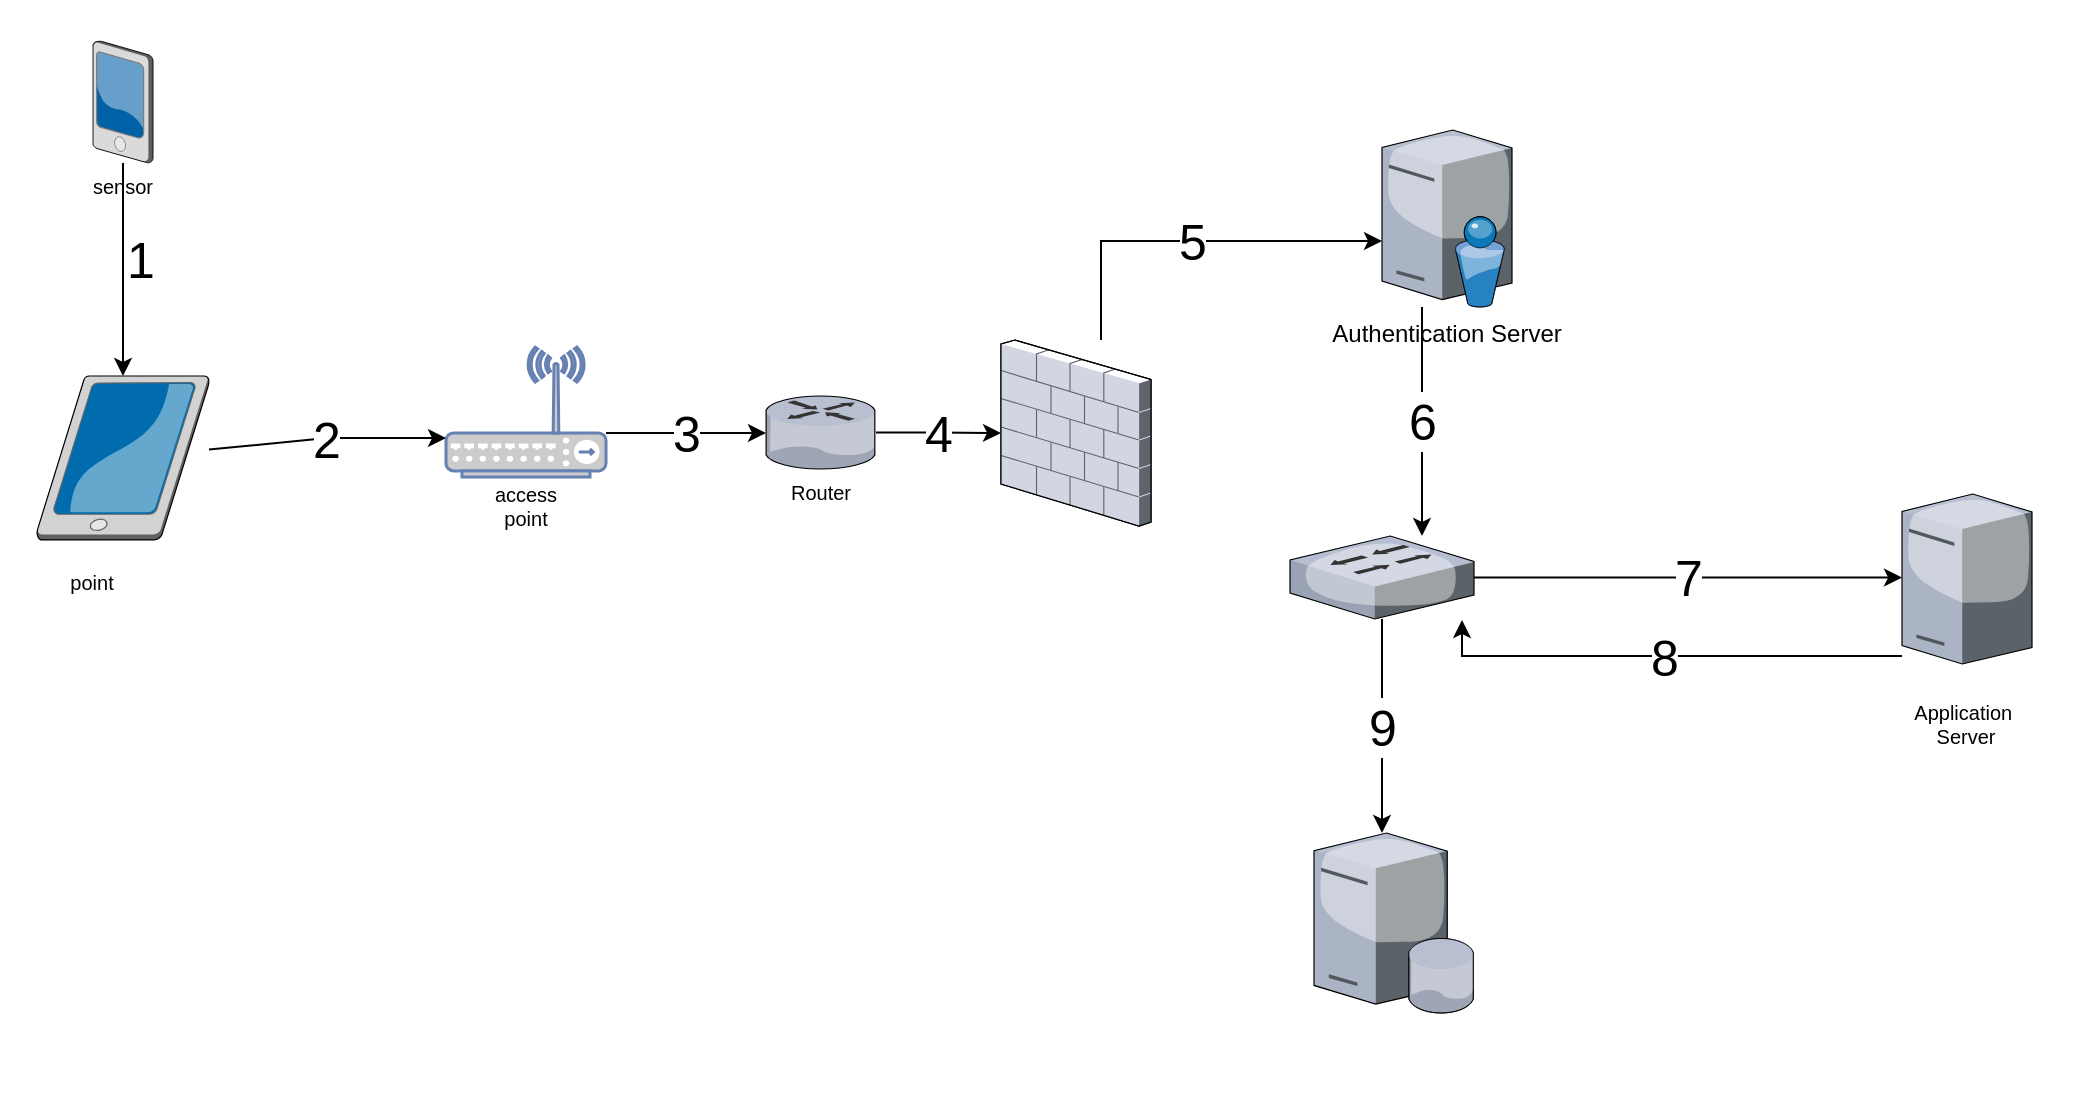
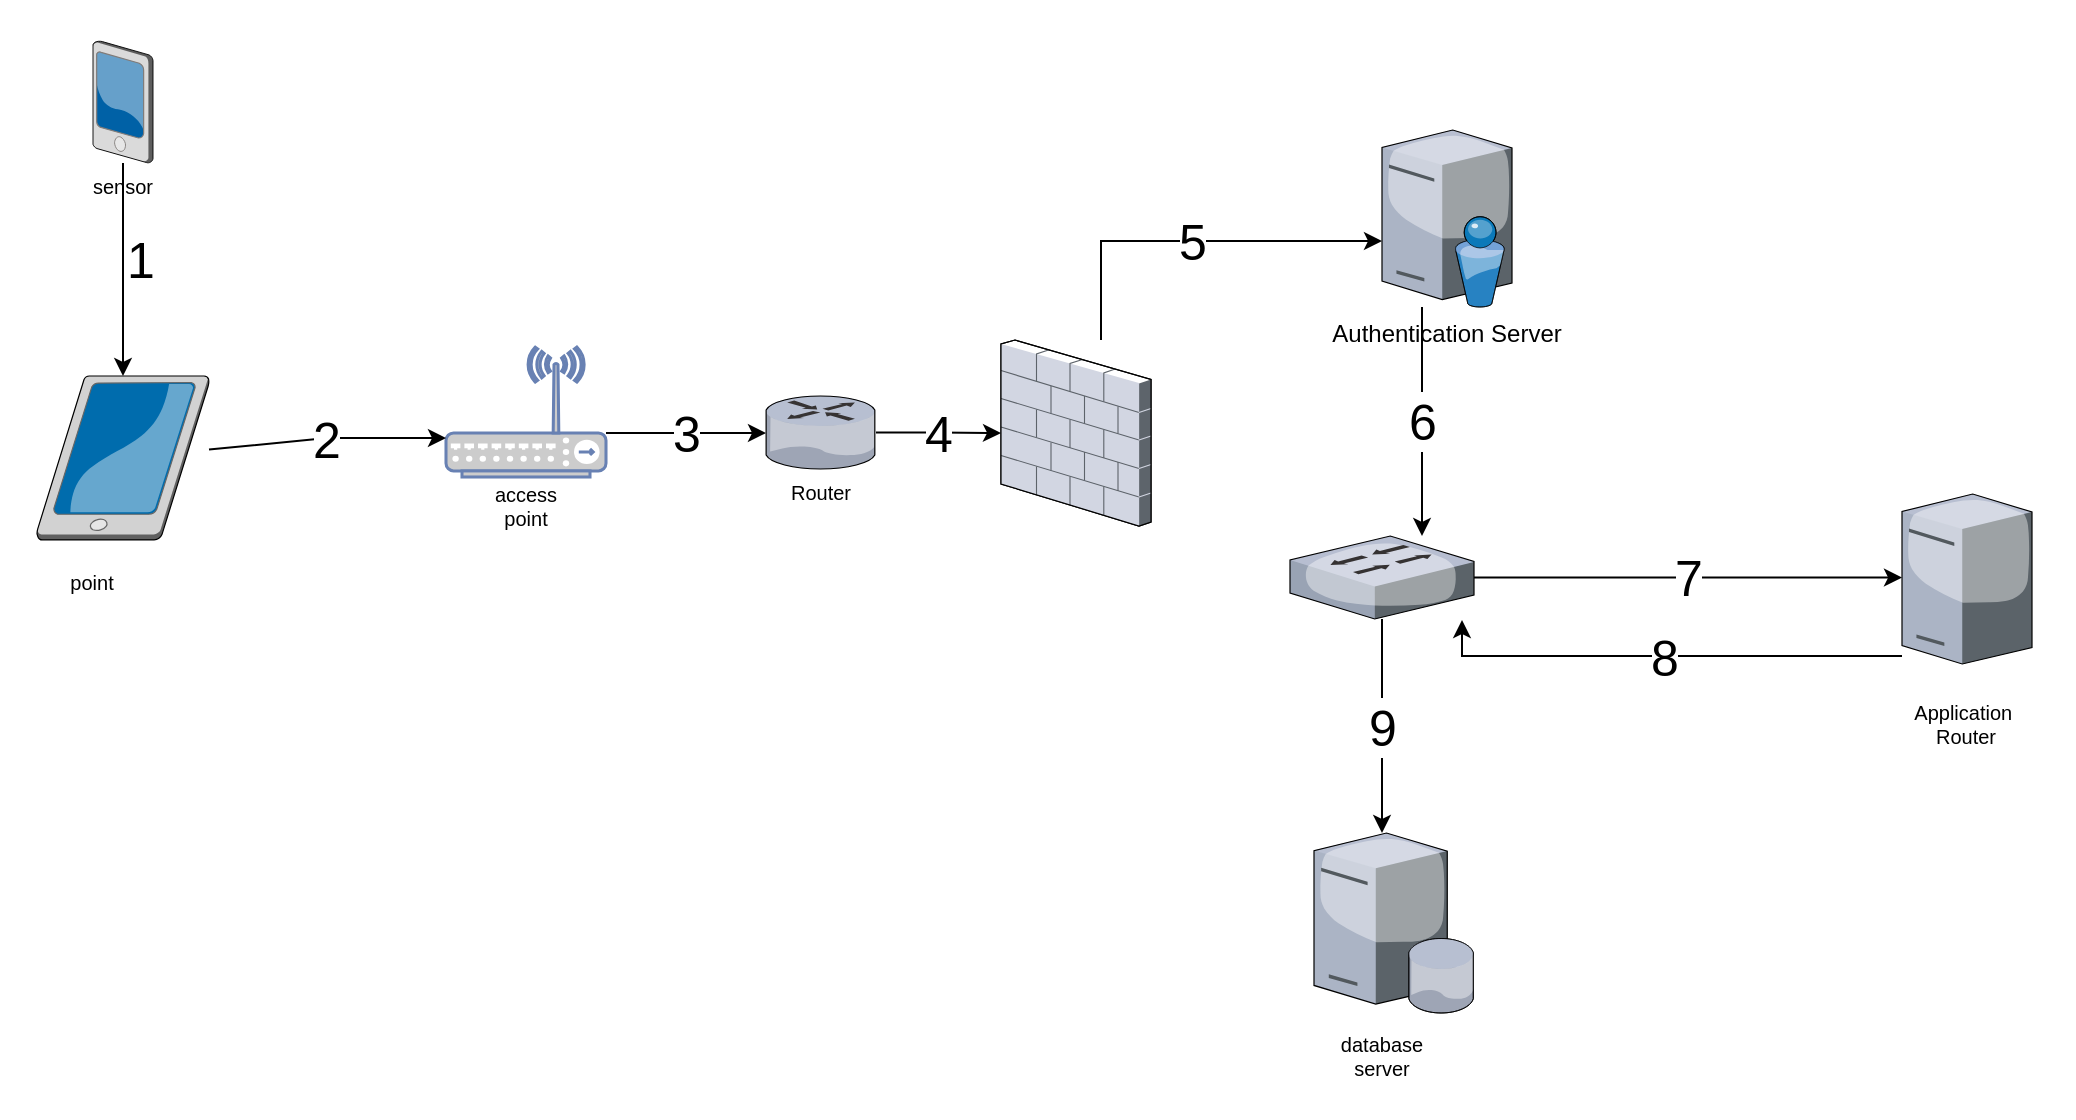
  <mxCell id="0" />
  <mxCell id="1" parent="0" />
  <mxCell id="2" value="" style="verticalLabelPosition=bottom;aspect=fixed;html=1;verticalAlign=top;strokeColor=none;align=center;outlineConnect=0;shape=mxgraph.citrix.firewall;" vertex="1" parent="1"><mxGeometry x="500" y="169.5" width="75" height="93" as="geometry" /></mxCell>
  <mxCell id="3" value="6" style="edgeStyle=orthogonalEdgeStyle;rounded=0;orthogonalLoop=1;jettySize=auto;html=1;fontSize=25;" edge="1" parent="1" source="4" target="20"><mxGeometry relative="1" as="geometry"><Array as="points"><mxPoint x="710.5" y="167.5" /><mxPoint x="710.5" y="167.5" /></Array></mxGeometry></mxCell>
  <mxCell id="4" value="Authentication Server" style="verticalLabelPosition=bottom;aspect=fixed;html=1;verticalAlign=top;strokeColor=none;align=center;outlineConnect=0;shape=mxgraph.citrix.directory_server;" vertex="1" parent="1"><mxGeometry x="690.5" y="64.5" width="65" height="88.5" as="geometry" /></mxCell>
  <mxCell id="5" value="5" style="edgeStyle=orthogonalEdgeStyle;rounded=0;orthogonalLoop=1;jettySize=auto;html=1;fontSize=25;" edge="1" parent="1" source="2" target="4"><mxGeometry relative="1" as="geometry"><mxPoint x="588" y="439.5" as="targetPoint" /><mxPoint x="690" y="200" as="sourcePoint" /><Array as="points"><mxPoint x="550" y="120" /></Array></mxGeometry></mxCell>
  <mxCell id="6" value="3" style="edgeStyle=orthogonalEdgeStyle;rounded=0;orthogonalLoop=1;jettySize=auto;html=1;fontSize=25;" edge="1" parent="1" source="7" target="13"><mxGeometry relative="1" as="geometry"><Array as="points"><mxPoint x="320" y="216" /><mxPoint x="320" y="216" /></Array></mxGeometry></mxCell>
  <mxCell id="7" value="" style="fontColor=#0066CC;verticalAlign=top;verticalLabelPosition=bottom;labelPosition=center;align=center;html=1;outlineConnect=0;fillColor=#CCCCCC;strokeColor=#6881B3;gradientColor=none;gradientDirection=north;strokeWidth=2;shape=mxgraph.networks.wireless_hub;" vertex="1" parent="1"><mxGeometry x="222.5" y="173" width="80" height="65" as="geometry" /></mxCell>
  <mxCell id="8" value="1" style="edgeStyle=orthogonalEdgeStyle;rounded=0;orthogonalLoop=1;jettySize=auto;html=1;fontSize=25;" edge="1" parent="1" source="9" target="11"><mxGeometry x="-0.098" y="9" relative="1" as="geometry"><mxPoint as="offset" /></mxGeometry></mxCell>
  <mxCell id="9" value="sensor" style="verticalLabelPosition=bottom;aspect=fixed;html=1;verticalAlign=top;strokeColor=none;align=center;outlineConnect=0;shape=mxgraph.citrix.pda;fontSize=10;" vertex="1" parent="1"><mxGeometry x="46" y="20" width="30" height="61" as="geometry" /></mxCell>
  <mxCell id="10" value="2" style="edgeStyle=orthogonalEdgeStyle;rounded=0;orthogonalLoop=1;jettySize=auto;html=1;entryX=0;entryY=0.7;entryDx=0;entryDy=0;entryPerimeter=0;fontSize=25;" edge="1" parent="1" source="11" target="7"><mxGeometry relative="1" as="geometry"><Array as="points"><mxPoint x="163" y="219" /></Array></mxGeometry></mxCell>
  <mxCell id="11" value="" style="verticalLabelPosition=bottom;aspect=fixed;html=1;verticalAlign=top;strokeColor=none;align=center;outlineConnect=0;shape=mxgraph.citrix.tablet_2;fontSize=25;rotation=90;" vertex="1" parent="1"><mxGeometry x="20" y="185.5" width="82" height="86" as="geometry" /></mxCell>
  <mxCell id="12" value="4" style="edgeStyle=orthogonalEdgeStyle;rounded=0;orthogonalLoop=1;jettySize=auto;html=1;fontSize=25;" edge="1" parent="1" source="13" target="2"><mxGeometry relative="1" as="geometry" /></mxCell>
  <mxCell id="13" value="Router" style="verticalLabelPosition=bottom;aspect=fixed;html=1;verticalAlign=top;strokeColor=none;align=center;outlineConnect=0;shape=mxgraph.citrix.router;fontSize=10;" vertex="1" parent="1"><mxGeometry x="382.5" y="197.5" width="55" height="36.5" as="geometry" /></mxCell>
  <mxCell id="14" value="" style="group" vertex="1" connectable="0" parent="1"><mxGeometry x="950.5" y="246.5" width="65" height="125.5" as="geometry" /></mxCell>
  <mxCell id="15" value="" style="verticalLabelPosition=bottom;aspect=fixed;html=1;verticalAlign=top;strokeColor=none;align=center;outlineConnect=0;shape=mxgraph.citrix.license_server;fillColor=#ffffff;fontSize=20;" vertex="1" parent="14"><mxGeometry width="65" height="85" as="geometry" /></mxCell>
- <mxCell id="16" value="Application&amp;nbsp;&lt;br style=&quot;font-size: 10px;&quot;&gt;Server&lt;br style=&quot;font-size: 10px;&quot;&gt;" style="text;html=1;strokeColor=none;fillColor=none;align=center;verticalAlign=middle;whiteSpace=wrap;rounded=0;fontSize=10;" vertex="1" parent="14"><mxGeometry x="12.5" y="105.5" width="40" height="20" as="geometry" /></mxCell>
+ <mxCell id="16" value="Application&amp;nbsp;&lt;br style=&quot;font-size: 10px;&quot;&gt;Router&lt;br style=&quot;font-size: 10px;&quot;&gt;" style="text;html=1;strokeColor=none;fillColor=none;align=center;verticalAlign=middle;whiteSpace=wrap;rounded=0;fontSize=10;" vertex="1" parent="14"><mxGeometry x="12.5" y="105.5" width="40" height="20" as="geometry" /></mxCell>
  <mxCell id="17" value="8" style="edgeStyle=orthogonalEdgeStyle;rounded=0;orthogonalLoop=1;jettySize=auto;html=1;fontSize=25;" edge="1" parent="1" source="15"><mxGeometry relative="1" as="geometry"><mxPoint x="983.5" y="377.5" as="sourcePoint" /><mxPoint x="730.5" y="309.5" as="targetPoint" /><Array as="points"><mxPoint x="730.5" y="327.5" /></Array></mxGeometry></mxCell>
  <mxCell id="18" value="7" style="edgeStyle=orthogonalEdgeStyle;rounded=0;orthogonalLoop=1;jettySize=auto;html=1;fontSize=25;" edge="1" parent="1" source="20" target="15"><mxGeometry relative="1" as="geometry"><Array as="points"><mxPoint x="870.5" y="287.5" /><mxPoint x="870.5" y="287.5" /></Array></mxGeometry></mxCell>
  <mxCell id="19" value="9" style="edgeStyle=orthogonalEdgeStyle;rounded=0;orthogonalLoop=1;jettySize=auto;html=1;fontSize=25;" edge="1" parent="1" source="20" target="21"><mxGeometry relative="1" as="geometry"><Array as="points"><mxPoint x="690.5" y="327.5" /><mxPoint x="690.5" y="327.5" /></Array></mxGeometry></mxCell>
  <mxCell id="20" value="" style="verticalLabelPosition=bottom;aspect=fixed;html=1;verticalAlign=top;strokeColor=none;align=center;outlineConnect=0;shape=mxgraph.citrix.switch;fontSize=10;" vertex="1" parent="1"><mxGeometry x="644.5" y="267.5" width="92" height="41.5" as="geometry" /></mxCell>
  <mxCell id="21" value="" style="verticalLabelPosition=bottom;aspect=fixed;html=1;verticalAlign=top;strokeColor=none;align=center;outlineConnect=0;shape=mxgraph.citrix.database_server;fontSize=10;" vertex="1" parent="1"><mxGeometry x="656.5" y="416" width="80" height="90" as="geometry" /></mxCell>
  <mxCell id="22" value="point" style="text;html=1;strokeColor=none;fillColor=none;align=center;verticalAlign=middle;whiteSpace=wrap;rounded=0;fontSize=10;" vertex="1" parent="1"><mxGeometry x="26" y="281" width="40" height="20" as="geometry" /></mxCell>
  <mxCell id="23" value="access point" style="text;html=1;strokeColor=none;fillColor=none;align=center;verticalAlign=middle;whiteSpace=wrap;rounded=0;fontSize=10;" vertex="1" parent="1"><mxGeometry x="242.5" y="242.5" width="40" height="20" as="geometry" /></mxCell>
+ <mxCell id="24" value="database&lt;br&gt;server" style="text;html=1;strokeColor=none;fillColor=none;align=center;verticalAlign=middle;whiteSpace=wrap;rounded=0;fontSize=10;" vertex="1" parent="1"><mxGeometry x="670.5" y="517.5" width="40" height="20" as="geometry" /></mxCell>
